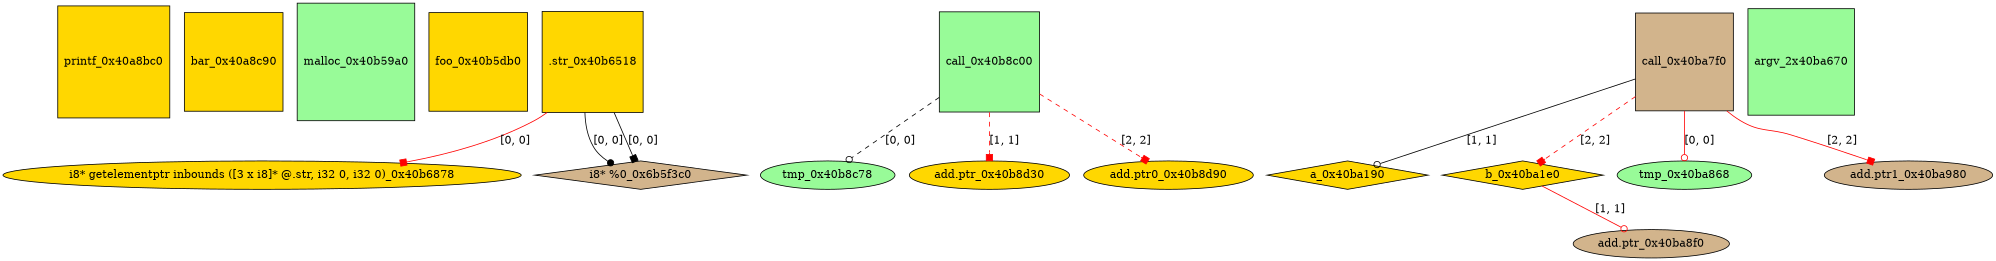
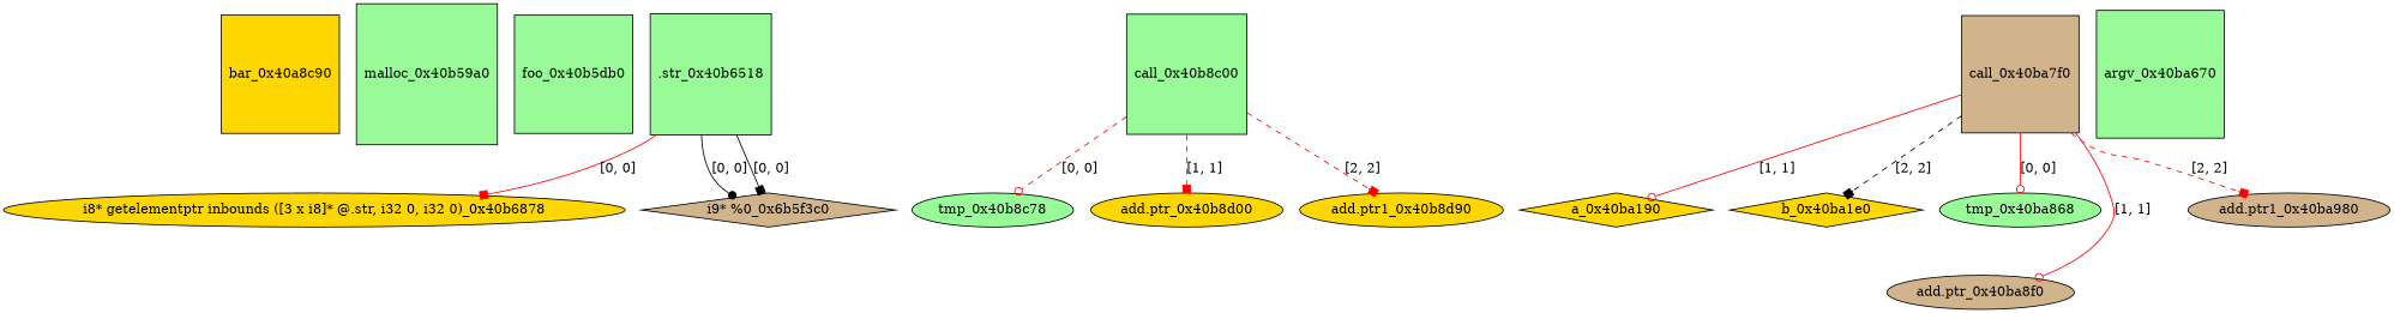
  digraph {
    node [fillcolor=gold shape=square style=filled]
    edge [arrowhead=box color=red style=solid]
-   printf_0x40a8bc0
    bar_0x40a8c90
    malloc_0x40b59a0 [fillcolor=palegreen]
-   foo_0x40b5db0
+   foo_0x40b5db0 [fillcolor=palegreen]
    "i8* getelementptr inbounds ([3 x i8]* @.str, i32 0, i32 0)_0x40b6878" [shape=ellipse]
-   ".str_0x40b6518"
-   "i8* %0_0x6b5f3c0" [fillcolor=tan shape=diamond]
+   ".str_0x40b6518" [fillcolor=palegreen]
+   "i8* %0_0x6b5f3c0" [fillcolor=tan shape=diamond label="i9* %0_0x6b5f3c0"]
    tmp_0x40b8c78 [fillcolor=palegreen shape=ellipse]
    call_0x40b8c00 [fillcolor=palegreen]
-   "add.ptr_0x40b8d00" [shape=ellipse label="add.ptr_0x40b8d30"]
-   "add.ptr1_0x40b8d90" [shape=ellipse label="add.ptr0_0x40b8d90"]
+   "add.ptr_0x40b8d00" [shape=ellipse]
+   "add.ptr1_0x40b8d90" [shape=ellipse]
    a_0x40ba190 [shape=diamond]
    call_0x40ba7f0 [fillcolor=tan]
    b_0x40ba1e0 [shape=diamond]
    tmp_0x40ba868 [fillcolor=palegreen shape=ellipse]
    "add.ptr_0x40ba8f0" [fillcolor=tan shape=ellipse]
    "add.ptr1_0x40ba980" [fillcolor=tan shape=ellipse]
-   argv_0x40ba670 [fillcolor=palegreen label=argv_2x40ba670]
+   argv_0x40ba670 [fillcolor=palegreen]
    ".str_0x40b6518" -> "i8* getelementptr inbounds ([3 x i8]* @.str, i32 0, i32 0)_0x40b6878" [label="[0, 0]"]
    ".str_0x40b6518" -> "i8* %0_0x6b5f3c0" [arrowhead=dot label="[0, 0]" color=""]
    ".str_0x40b6518" -> "i8* %0_0x6b5f3c0" [label="[0, 0]" color=""]
-   call_0x40b8c00 -> tmp_0x40b8c78 [arrowhead=odot color=black label="[0, 0]" style=dashed]
+   call_0x40b8c00 -> tmp_0x40b8c78 [arrowhead=odot label="[0, 0]" style=dashed]
    call_0x40b8c00 -> "add.ptr_0x40b8d00" [label="[1, 1]" style=dashed]
    call_0x40b8c00 -> "add.ptr1_0x40b8d90" [label="[2, 2]" style=dashed]
-   call_0x40ba7f0 -> a_0x40ba190 [arrowhead=odot label="[1, 1]" color=""]
-   call_0x40ba7f0 -> b_0x40ba1e0 [label="[2, 2]" style=dashed]
+   call_0x40ba7f0 -> a_0x40ba190 [arrowhead=odot label="[1, 1]"]
+   call_0x40ba7f0 -> b_0x40ba1e0 [label="[2, 2]" style=dashed color=""]
    call_0x40ba7f0 -> tmp_0x40ba868 [arrowhead=odot label="[0, 0]"]
-   b_0x40ba1e0 -> "add.ptr_0x40ba8f0" [arrowhead=odot label="[1, 1]"]
-   call_0x40ba7f0 -> "add.ptr1_0x40ba980" [label="[2, 2]"]
+   call_0x40ba7f0 -> "add.ptr_0x40ba8f0" [arrowhead=odot label="[1, 1]"]
+   call_0x40ba7f0 -> "add.ptr1_0x40ba980" [label="[2, 2]" style=dashed]
  }
